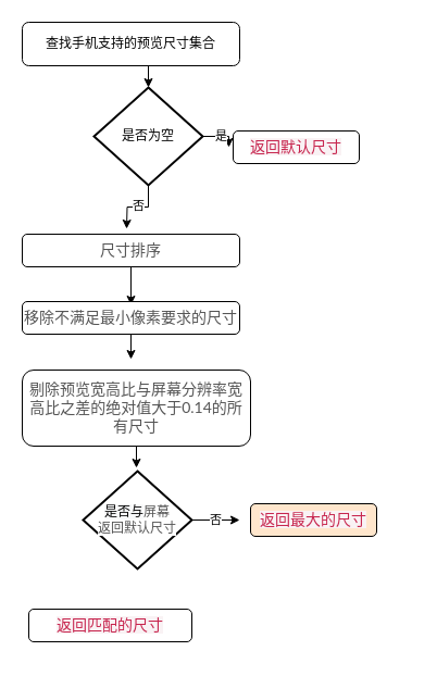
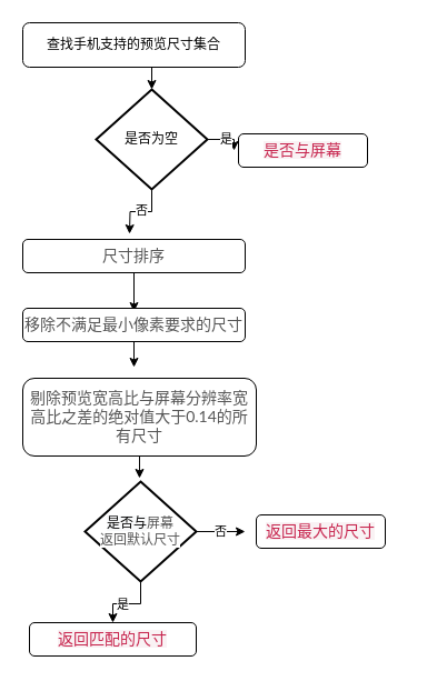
  <mxCell id="0" />
  <mxCell id="1" parent="0" />
  <mxCell id="2" style="edgeStyle=orthogonalEdgeStyle;rounded=0;orthogonalLoop=1;jettySize=auto;html=1;exitX=0.5;exitY=1;exitDx=0;exitDy=0;entryX=0.5;entryY=0;entryDx=0;entryDy=0;entryPerimeter=0;" edge="1" parent="1" source="3" target="7"><mxGeometry relative="1" as="geometry" /></mxCell>
  <mxCell id="3" value="&lt;div style=&quot;text-align: center&quot;&gt;&lt;font color=&quot;#c7254e&quot; face=&quot;source code pro, dejavu sans mono, ubuntu mono, anonymous pro, droid sans mono, menlo, monaco, consolas, inconsolata, courier, monospace, pingfang sc, microsoft yahei, sans-serif&quot;&gt;&lt;span style=&quot;font-size: 14px ; background-color: rgb(249 , 242 , 244)&quot;&gt;&lt;br&gt;&lt;/span&gt;&lt;/font&gt;&lt;/div&gt;&lt;span style=&quot;text-align: justify&quot;&gt;&lt;div style=&quot;text-align: center&quot;&gt;查找手机支持的预览尺寸集合&lt;/div&gt;&lt;/span&gt;&lt;span style=&quot;color: rgba(0 , 0 , 0 , 0) ; font-family: monospace ; font-size: 0px&quot;&gt;%3CmxGraphModel%3E%3Croot%3E%3CmxCell%20id%3D%220%22%2F%3E%3CmxCell%20id%3D%221%22%20parent%3D%220%22%2F%3E%3CmxCell%20id%3D%222%22%20value%3D%22%26lt%3Bspan%20style%3D%26quot%3Bcolor%3A%20rgb(199%20%2C%2037%20%2C%2078)%20%3B%20font-family%3A%20%26amp%3B%2334%3Bsource%20code%20pro%26amp%3B%2334%3B%20%2C%20%26amp%3B%2334%3Bdejavu%20sans%20mono%26amp%3B%2334%3B%20%2C%20%26amp%3B%2334%3Bubuntu%20mono%26amp%3B%2334%3B%20%2C%20%26amp%3B%2334%3Banonymous%20pro%26amp%3B%2334%3B%20%2C%20%26amp%3B%2334%3Bdroid%20sans%20mono%26amp%3B%2334%3B%20%2C%20%26amp%3B%2334%3Bmenlo%26amp%3B%2334%3B%20%2C%20%26amp%3B%2334%3Bmonaco%26amp%3B%2334%3B%20%2C%20%26amp%3B%2334%3Bconsolas%26amp%3B%2334%3B%20%2C%20%26amp%3B%2334%3Binconsolata%26amp%3B%2334%3B%20%2C%20%26amp%3B%2334%3Bcourier%26amp%3B%2334%3B%20%2C%20monospace%20%2C%20%26amp%3B%2334%3Bpingfang%20sc%26amp%3B%2334%3B%20%2C%20%26amp%3B%2334%3Bmicrosoft%20yahei%26amp%3B%2334%3B%20%2C%20sans-serif%20%3B%20font-size%3A%2014px%20%3B%20background-color%3A%20rgb(249%20%2C%20242%20%2C%20244)%26quot%3B%26gt%3BinitCamera%26lt%3B%2Fspan%26gt%3B%22%20style%3D%22rounded%3D1%3BwhiteSpace%3Dwrap%3Bhtml%3D1%3BfontSize%3D12%3Bglass%3D0%3BstrokeWidth%3D1%3Bshadow%3D0%3B%22%20vertex%3D%221%22%20parent%3D%221%22%3E%3CmxGeometry%20x%3D%22160%22%20y%3D%2280%22%20width%3D%22120%22%20height%3D%2240%22%20as%3D%22geometry%22%2F%3E%3C%2FmxCell%3E%3C%2Froot%3E%3C%2FmxGraphModel%3&lt;/span&gt;&lt;span style=&quot;color: rgb(199 , 37 , 78) ; font-family: &amp;#34;source code pro&amp;#34; , &amp;#34;dejavu sans mono&amp;#34; , &amp;#34;ubuntu mono&amp;#34; , &amp;#34;anonymous pro&amp;#34; , &amp;#34;droid sans mono&amp;#34; , &amp;#34;menlo&amp;#34; , &amp;#34;monaco&amp;#34; , &amp;#34;consolas&amp;#34; , &amp;#34;inconsolata&amp;#34; , &amp;#34;courier&amp;#34; , monospace , &amp;#34;pingfang sc&amp;#34; , &amp;#34;microsoft yahei&amp;#34; , sans-serif ; font-size: 14px ; background-color: rgb(249 , 242 , 244)&quot;&gt;&lt;br&gt;&lt;/span&gt;" style="rounded=1;whiteSpace=wrap;html=1;fontSize=12;glass=0;strokeWidth=1;shadow=0;" vertex="1" parent="1"><mxGeometry x="20" y="20" width="200" height="40" as="geometry" /></mxCell>
  <mxCell id="4" style="edgeStyle=orthogonalEdgeStyle;rounded=0;orthogonalLoop=1;jettySize=auto;html=1;exitX=0.5;exitY=1;exitDx=0;exitDy=0;exitPerimeter=0;" edge="1" parent="1" source="7"><mxGeometry relative="1" as="geometry"><mxPoint x="116" y="210" as="targetPoint" /></mxGeometry></mxCell>
  <mxCell id="5" value="否" style="edgeLabel;html=1;align=center;verticalAlign=middle;resizable=0;points=[];" vertex="1" connectable="0" parent="4"><mxGeometry y="-2" relative="1" as="geometry"><mxPoint as="offset" /></mxGeometry></mxCell>
  <mxCell id="6" value="是" style="edgeStyle=orthogonalEdgeStyle;rounded=0;orthogonalLoop=1;jettySize=auto;html=1;exitX=1;exitY=0.5;exitDx=0;exitDy=0;exitPerimeter=0;" edge="1" parent="1" source="7"><mxGeometry relative="1" as="geometry"><mxPoint x="210" y="135" as="targetPoint" /></mxGeometry></mxCell>
  <mxCell id="7" value="是否为空" style="strokeWidth=2;html=1;shape=mxgraph.flowchart.decision;whiteSpace=wrap;" vertex="1" parent="1"><mxGeometry x="86" y="80" width="100" height="90" as="geometry" /></mxCell>
  <mxCell id="8" style="edgeStyle=orthogonalEdgeStyle;rounded=0;orthogonalLoop=1;jettySize=auto;html=1;exitX=0.5;exitY=1;exitDx=0;exitDy=0;" edge="1" parent="1" source="9"><mxGeometry relative="1" as="geometry"><mxPoint x="120" y="280" as="targetPoint" /></mxGeometry></mxCell>
  <mxCell id="9" value="&lt;div style=&quot;text-align: center&quot;&gt;&lt;font color=&quot;#c7254e&quot; face=&quot;source code pro, dejavu sans mono, ubuntu mono, anonymous pro, droid sans mono, menlo, monaco, consolas, inconsolata, courier, monospace, pingfang sc, microsoft yahei, sans-serif&quot;&gt;&lt;span style=&quot;font-size: 14px ; background-color: rgb(249 , 242 , 244)&quot;&gt;&lt;br&gt;&lt;/span&gt;&lt;/font&gt;&lt;/div&gt;&lt;span style=&quot;text-align: justify&quot;&gt;&lt;div style=&quot;text-align: center&quot;&gt;&lt;span style=&quot;color: rgb(85 , 85 , 85) ; font-family: &amp;#34;lato&amp;#34; , &amp;#34;pingfang sc&amp;#34; , &amp;#34;microsoft yahei&amp;#34; , sans-serif ; font-size: 14px ; text-align: justify ; background-color: rgb(255 , 255 , 255)&quot;&gt;尺寸排序&lt;/span&gt;&lt;br&gt;&lt;/div&gt;&lt;/span&gt;&lt;span style=&quot;color: rgba(0 , 0 , 0 , 0) ; font-family: monospace ; font-size: 0px&quot;&gt;%3CmxGraphModel%3E%3Croot%3E%3CmxCell%20id%3D%220%22%2F%3E%3CmxCell%20id%3D%221%22%20parent%3D%220%22%2F%3E%3CmxCell%20id%3D%222%22%20value%3D%22%26lt%3Bspan%20style%3D%26quot%3Bcolor%3A%20rgb(199%20%2C%2037%20%2C%2078)%20%3B%20font-family%3A%20%26amp%3B%2334%3Bsource%20code%20pro%26amp%3B%2334%3B%20%2C%20%26amp%3B%2334%3Bdejavu%20sans%20mono%26amp%3B%2334%3B%20%2C%20%26amp%3B%2334%3Bubuntu%20mono%26amp%3B%2334%3B%20%2C%20%26amp%3B%2334%3Banonymous%20pro%26amp%3B%2334%3B%20%2C%20%26amp%3B%2334%3Bdroid%20sans%20mono%26amp%3B%2334%3B%20%2C%20%26amp%3B%2334%3Bmenlo%26amp%3B%2334%3B%20%2C%20%26amp%3B%2334%3Bmonaco%26amp%3B%2334%3B%20%2C%20%26amp%3B%2334%3Bconsolas%26amp%3B%2334%3B%20%2C%20%26amp%3B%2334%3Binconsolata%26amp%3B%2334%3B%20%2C%20%26amp%3B%2334%3Bcourier%26amp%3B%2334%3B%20%2C%20monospace%20%2C%20%26amp%3B%2334%3Bpingfang%20sc%26amp%3B%2334%3B%20%2C%20%26amp%3B%2334%3Bmicrosoft%20yahei%26amp%3B%2334%3B%20%2C%20sans-serif%20%3B%20font-size%3A%2014px%20%3B%20background-color%3A%20rgb(249%20%2C%20242%20%2C%20244)%26quot%3B%26gt%3BinitCamera%26lt%3B%2Fspan%26gt%3B%22%20style%3D%22rounded%3D1%3BwhiteSpace%3Dwrap%3Bhtml%3D1%3BfontSize%3D12%3Bglass%3D0%3BstrokeWidth%3D1%3Bshadow%3D0%3B%22%20vertex%3D%221%22%20parent%3D%221%22%3E%3CmxGeometry%20x%3D%22160%22%20y%3D%2280%22%20width%3D%22120%22%20height%3D%2240%22%20as%3D%22geometry%22%2F%3E%3C%2FmxCell%3E%3C%2Froot%3E%3C%2FmxGraphModel%3&lt;/span&gt;&lt;span style=&quot;color: rgb(199 , 37 , 78) ; font-family: &amp;#34;source code pro&amp;#34; , &amp;#34;dejavu sans mono&amp;#34; , &amp;#34;ubuntu mono&amp;#34; , &amp;#34;anonymous pro&amp;#34; , &amp;#34;droid sans mono&amp;#34; , &amp;#34;menlo&amp;#34; , &amp;#34;monaco&amp;#34; , &amp;#34;consolas&amp;#34; , &amp;#34;inconsolata&amp;#34; , &amp;#34;courier&amp;#34; , monospace , &amp;#34;pingfang sc&amp;#34; , &amp;#34;microsoft yahei&amp;#34; , sans-serif ; font-size: 14px ; background-color: rgb(249 , 242 , 244)&quot;&gt;&lt;br&gt;&lt;/span&gt;" style="rounded=1;whiteSpace=wrap;html=1;fontSize=12;glass=0;strokeWidth=1;shadow=0;" vertex="1" parent="1"><mxGeometry x="20" y="215" width="200" height="30" as="geometry" /></mxCell>
- <mxCell id="10" value="&lt;div style=&quot;text-align: center&quot;&gt;&lt;/div&gt;&lt;span style=&quot;color: rgb(199 , 37 , 78) ; font-family: &amp;#34;source code pro&amp;#34; , &amp;#34;dejavu sans mono&amp;#34; , &amp;#34;ubuntu mono&amp;#34; , &amp;#34;anonymous pro&amp;#34; , &amp;#34;droid sans mono&amp;#34; , &amp;#34;menlo&amp;#34; , &amp;#34;monaco&amp;#34; , &amp;#34;consolas&amp;#34; , &amp;#34;inconsolata&amp;#34; , &amp;#34;courier&amp;#34; , monospace , &amp;#34;pingfang sc&amp;#34; , &amp;#34;microsoft yahei&amp;#34; , sans-serif ; font-size: 14px ; background-color: rgb(249 , 242 , 244)&quot;&gt;返回默认尺寸&lt;br&gt;&lt;/span&gt;" style="rounded=1;whiteSpace=wrap;html=1;fontSize=12;glass=0;strokeWidth=1;shadow=0;" vertex="1" parent="1"><mxGeometry x="214" y="120" width="116" height="30" as="geometry" /></mxCell>
+ <mxCell id="10" value="&lt;div style=&quot;text-align: center&quot;&gt;&lt;/div&gt;&lt;span style=&quot;color: rgb(199 , 37 , 78) ; font-family: &amp;#34;source code pro&amp;#34; , &amp;#34;dejavu sans mono&amp;#34; , &amp;#34;ubuntu mono&amp;#34; , &amp;#34;anonymous pro&amp;#34; , &amp;#34;droid sans mono&amp;#34; , &amp;#34;menlo&amp;#34; , &amp;#34;monaco&amp;#34; , &amp;#34;consolas&amp;#34; , &amp;#34;inconsolata&amp;#34; , &amp;#34;courier&amp;#34; , monospace , &amp;#34;pingfang sc&amp;#34; , &amp;#34;microsoft yahei&amp;#34; , sans-serif ; font-size: 14px ; background-color: rgb(249 , 242 , 244)&quot;&gt;是否与屏幕&lt;br&gt;&lt;/span&gt;" style="rounded=1;whiteSpace=wrap;html=1;fontSize=12;glass=0;strokeWidth=1;shadow=0;" vertex="1" parent="1"><mxGeometry x="214" y="120" width="116" height="30" as="geometry" /></mxCell>
  <mxCell id="11" style="edgeStyle=orthogonalEdgeStyle;rounded=0;orthogonalLoop=1;jettySize=auto;html=1;exitX=0.5;exitY=1;exitDx=0;exitDy=0;" edge="1" parent="1" source="12"><mxGeometry relative="1" as="geometry"><mxPoint x="120" y="330" as="targetPoint" /></mxGeometry></mxCell>
  <mxCell id="12" value="&lt;div style=&quot;text-align: center&quot;&gt;&lt;font color=&quot;#c7254e&quot; face=&quot;source code pro, dejavu sans mono, ubuntu mono, anonymous pro, droid sans mono, menlo, monaco, consolas, inconsolata, courier, monospace, pingfang sc, microsoft yahei, sans-serif&quot;&gt;&lt;span style=&quot;font-size: 14px ; background-color: rgb(249 , 242 , 244)&quot;&gt;&lt;br&gt;&lt;/span&gt;&lt;/font&gt;&lt;/div&gt;&lt;span style=&quot;text-align: justify&quot;&gt;&lt;div style=&quot;text-align: center&quot;&gt;&lt;span style=&quot;color: rgb(85 , 85 , 85) ; font-family: &amp;#34;lato&amp;#34; , &amp;#34;pingfang sc&amp;#34; , &amp;#34;microsoft yahei&amp;#34; , sans-serif ; font-size: 14px ; text-align: justify ; background-color: rgb(255 , 255 , 255)&quot;&gt;移除不满足最小像素要求的尺寸&lt;/span&gt;&lt;br&gt;&lt;/div&gt;&lt;/span&gt;&lt;span style=&quot;color: rgba(0 , 0 , 0 , 0) ; font-family: monospace ; font-size: 0px&quot;&gt;%3CmxGraphModel%3E%3Croot%3E%3CmxCell%20id%3D%220%22%2F%3E%3CmxCell%20id%3D%221%22%20parent%3D%220%22%2F%3E%3CmxCell%20id%3D%222%22%20value%3D%22%26lt%3Bspan%20style%3D%26quot%3Bcolor%3A%20rgb(199%20%2C%2037%20%2C%2078)%20%3B%20font-family%3A%20%26amp%3B%2334%3Bsource%20code%20pro%26amp%3B%2334%3B%20%2C%20%26amp%3B%2334%3Bdejavu%20sans%20mono%26amp%3B%2334%3B%20%2C%20%26amp%3B%2334%3Bubuntu%20mono%26amp%3B%2334%3B%20%2C%20%26amp%3B%2334%3Banonymous%20pro%26amp%3B%2334%3B%20%2C%20%26amp%3B%2334%3Bdroid%20sans%20mono%26amp%3B%2334%3B%20%2C%20%26amp%3B%2334%3Bmenlo%26amp%3B%2334%3B%20%2C%20%26amp%3B%2334%3Bmonaco%26amp%3B%2334%3B%20%2C%20%26amp%3B%2334%3Bconsolas%26amp%3B%2334%3B%20%2C%20%26amp%3B%2334%3Binconsolata%26amp%3B%2334%3B%20%2C%20%26amp%3B%2334%3Bcourier%26amp%3B%2334%3B%20%2C%20monospace%20%2C%20%26amp%3B%2334%3Bpingfang%20sc%26amp%3B%2334%3B%20%2C%20%26amp%3B%2334%3Bmicrosoft%20yahei%26amp%3B%2334%3B%20%2C%20sans-serif%20%3B%20font-size%3A%2014px%20%3B%20background-color%3A%20rgb(249%20%2C%20242%20%2C%20244)%26quot%3B%26gt%3BinitCamera%26lt%3B%2Fspan%26gt%3B%22%20style%3D%22rounded%3D1%3BwhiteSpace%3Dwrap%3Bhtml%3D1%3BfontSize%3D12%3Bglass%3D0%3BstrokeWidth%3D1%3Bshadow%3D0%3B%22%20vertex%3D%221%22%20parent%3D%221%22%3E%3CmxGeometry%20x%3D%22160%22%20y%3D%2280%22%20width%3D%22120%22%20height%3D%2240%22%20as%3D%22geometry%22%2F%3E%3C%2FmxCell%3E%3C%2Froot%3E%3C%2FmxGraphModel%3&lt;/span&gt;&lt;span style=&quot;color: rgb(199 , 37 , 78) ; font-family: &amp;#34;source code pro&amp;#34; , &amp;#34;dejavu sans mono&amp;#34; , &amp;#34;ubuntu mono&amp;#34; , &amp;#34;anonymous pro&amp;#34; , &amp;#34;droid sans mono&amp;#34; , &amp;#34;menlo&amp;#34; , &amp;#34;monaco&amp;#34; , &amp;#34;consolas&amp;#34; , &amp;#34;inconsolata&amp;#34; , &amp;#34;courier&amp;#34; , monospace , &amp;#34;pingfang sc&amp;#34; , &amp;#34;microsoft yahei&amp;#34; , sans-serif ; font-size: 14px ; background-color: rgb(249 , 242 , 244)&quot;&gt;&lt;br&gt;&lt;/span&gt;" style="rounded=1;whiteSpace=wrap;html=1;fontSize=12;glass=0;strokeWidth=1;shadow=0;" vertex="1" parent="1"><mxGeometry x="20" y="277" width="200" height="30" as="geometry" /></mxCell>
  <mxCell id="13" style="edgeStyle=orthogonalEdgeStyle;rounded=0;orthogonalLoop=1;jettySize=auto;html=1;exitX=0.5;exitY=1;exitDx=0;exitDy=0;" edge="1" parent="1" source="14"><mxGeometry relative="1" as="geometry"><mxPoint x="125" y="430" as="targetPoint" /></mxGeometry></mxCell>
  <mxCell id="14" value="&lt;div style=&quot;text-align: center&quot;&gt;&lt;/div&gt;&lt;span style=&quot;color: rgb(85 , 85 , 85) ; font-family: &amp;#34;lato&amp;#34; , &amp;#34;pingfang sc&amp;#34; , &amp;#34;microsoft yahei&amp;#34; , sans-serif ; font-size: 14px ; text-align: justify ; background-color: rgb(255 , 255 , 255)&quot;&gt;剔除预览宽高比与屏幕分辨率宽高比之差的绝对值大于0.14的所有尺寸&lt;/span&gt;&lt;span style=&quot;color: rgb(199 , 37 , 78) ; font-family: &amp;#34;source code pro&amp;#34; , &amp;#34;dejavu sans mono&amp;#34; , &amp;#34;ubuntu mono&amp;#34; , &amp;#34;anonymous pro&amp;#34; , &amp;#34;droid sans mono&amp;#34; , &amp;#34;menlo&amp;#34; , &amp;#34;monaco&amp;#34; , &amp;#34;consolas&amp;#34; , &amp;#34;inconsolata&amp;#34; , &amp;#34;courier&amp;#34; , monospace , &amp;#34;pingfang sc&amp;#34; , &amp;#34;microsoft yahei&amp;#34; , sans-serif ; font-size: 14px ; background-color: rgb(249 , 242 , 244)&quot;&gt;&lt;br&gt;&lt;/span&gt;" style="rounded=1;whiteSpace=wrap;html=1;fontSize=12;glass=0;strokeWidth=1;shadow=0;" vertex="1" parent="1"><mxGeometry x="20" y="340" width="210" height="70" as="geometry" /></mxCell>
  <mxCell id="15" value="否" style="edgeStyle=orthogonalEdgeStyle;rounded=0;orthogonalLoop=1;jettySize=auto;html=1;exitX=1;exitY=0.5;exitDx=0;exitDy=0;exitPerimeter=0;" edge="1" parent="1" source="18"><mxGeometry relative="1" as="geometry"><mxPoint x="220" y="478" as="targetPoint" /></mxGeometry></mxCell>
+ <mxCell id="16" style="edgeStyle=orthogonalEdgeStyle;rounded=0;orthogonalLoop=1;jettySize=auto;html=1;exitX=0.5;exitY=1;exitDx=0;exitDy=0;exitPerimeter=0;" edge="1" parent="1" source="18" target="19"><mxGeometry relative="1" as="geometry" /></mxCell>
+ <mxCell id="17" value="是" style="edgeLabel;html=1;align=center;verticalAlign=middle;resizable=0;points=[];" vertex="1" connectable="0" parent="16"><mxGeometry x="0.07" y="4" relative="1" as="geometry"><mxPoint x="-4" y="-4" as="offset" /></mxGeometry></mxCell>
  <mxCell id="18" value="&lt;div style=&quot;text-align: center&quot;&gt;&lt;font style=&quot;font-size: 12px&quot;&gt;&lt;span style=&quot;text-align: justify ; background-color: rgb(248 , 249 , 250)&quot;&gt;是否与&lt;/span&gt;&lt;span style=&quot;background-color: rgb(255 , 255 , 255) ; color: rgb(85 , 85 , 85) ; font-family: &amp;#34;lato&amp;#34; , &amp;#34;pingfang sc&amp;#34; , &amp;#34;microsoft yahei&amp;#34; , sans-serif ; text-align: justify&quot;&gt;屏幕&lt;/span&gt;&lt;/font&gt;&lt;/div&gt;&lt;div style=&quot;text-align: center&quot;&gt;&lt;font style=&quot;font-size: 12px&quot;&gt;&lt;span style=&quot;background-color: rgb(255 , 255 , 255) ; color: rgb(85 , 85 , 85) ; font-family: &amp;#34;lato&amp;#34; , &amp;#34;pingfang sc&amp;#34; , &amp;#34;microsoft yahei&amp;#34; , sans-serif ; text-align: justify&quot;&gt;返回默认尺寸&lt;/span&gt;&lt;/font&gt;&lt;/div&gt;" style="strokeWidth=2;html=1;shape=mxgraph.flowchart.decision;whiteSpace=wrap;" vertex="1" parent="1"><mxGeometry x="76" y="433" width="100" height="90" as="geometry" /></mxCell>
  <mxCell id="19" value="&lt;div style=&quot;text-align: center&quot;&gt;&lt;/div&gt;&lt;span style=&quot;color: rgb(199 , 37 , 78) ; font-family: &amp;#34;source code pro&amp;#34; , &amp;#34;dejavu sans mono&amp;#34; , &amp;#34;ubuntu mono&amp;#34; , &amp;#34;anonymous pro&amp;#34; , &amp;#34;droid sans mono&amp;#34; , &amp;#34;menlo&amp;#34; , &amp;#34;monaco&amp;#34; , &amp;#34;consolas&amp;#34; , &amp;#34;inconsolata&amp;#34; , &amp;#34;courier&amp;#34; , monospace , &amp;#34;pingfang sc&amp;#34; , &amp;#34;microsoft yahei&amp;#34; , sans-serif ; font-size: 14px ; background-color: rgb(249 , 242 , 244)&quot;&gt;返回匹配的尺寸&lt;br&gt;&lt;/span&gt;" style="rounded=1;whiteSpace=wrap;html=1;fontSize=12;glass=0;strokeWidth=1;shadow=0;" vertex="1" parent="1"><mxGeometry x="26" y="560" width="150" height="30" as="geometry" /></mxCell>
- <mxCell id="20" value="&lt;div style=&quot;text-align: center&quot;&gt;&lt;/div&gt;&lt;span style=&quot;color: rgb(199 , 37 , 78) ; font-family: &amp;#34;source code pro&amp;#34; , &amp;#34;dejavu sans mono&amp;#34; , &amp;#34;ubuntu mono&amp;#34; , &amp;#34;anonymous pro&amp;#34; , &amp;#34;droid sans mono&amp;#34; , &amp;#34;menlo&amp;#34; , &amp;#34;monaco&amp;#34; , &amp;#34;consolas&amp;#34; , &amp;#34;inconsolata&amp;#34; , &amp;#34;courier&amp;#34; , monospace , &amp;#34;pingfang sc&amp;#34; , &amp;#34;microsoft yahei&amp;#34; , sans-serif ; font-size: 14px ; background-color: rgb(249 , 242 , 244)&quot;&gt;返回最大的尺寸&lt;br&gt;&lt;/span&gt;" style="rounded=1;whiteSpace=wrap;html=1;fontSize=12;glass=0;strokeWidth=1;shadow=0;fillColor=#ffe6cc;" vertex="1" parent="1"><mxGeometry x="230" y="463" width="116" height="30" as="geometry" /></mxCell>
+ <mxCell id="20" value="&lt;div style=&quot;text-align: center&quot;&gt;&lt;/div&gt;&lt;span style=&quot;color: rgb(199 , 37 , 78) ; font-family: &amp;#34;source code pro&amp;#34; , &amp;#34;dejavu sans mono&amp;#34; , &amp;#34;ubuntu mono&amp;#34; , &amp;#34;anonymous pro&amp;#34; , &amp;#34;droid sans mono&amp;#34; , &amp;#34;menlo&amp;#34; , &amp;#34;monaco&amp;#34; , &amp;#34;consolas&amp;#34; , &amp;#34;inconsolata&amp;#34; , &amp;#34;courier&amp;#34; , monospace , &amp;#34;pingfang sc&amp;#34; , &amp;#34;microsoft yahei&amp;#34; , sans-serif ; font-size: 14px ; background-color: rgb(249 , 242 , 244)&quot;&gt;返回最大的尺寸&lt;br&gt;&lt;/span&gt;" style="rounded=1;whiteSpace=wrap;html=1;fontSize=12;glass=0;strokeWidth=1;shadow=0;" vertex="1" parent="1"><mxGeometry x="230" y="463" width="116" height="30" as="geometry" /></mxCell>
  <mxCell id="21" value="&amp;nbsp;" style="text;html=1;strokeColor=none;fillColor=none;align=center;verticalAlign=middle;whiteSpace=wrap;rounded=0;" vertex="1" parent="1"><mxGeometry x="340" y="130" width="40" height="20" as="geometry" /></mxCell>
  <mxCell id="22" value="&amp;nbsp;" style="text;html=1;strokeColor=none;fillColor=none;align=center;verticalAlign=middle;whiteSpace=wrap;rounded=0;" vertex="1" parent="1"><mxGeometry x="320" y="580" width="40" height="20" as="geometry" /></mxCell>
